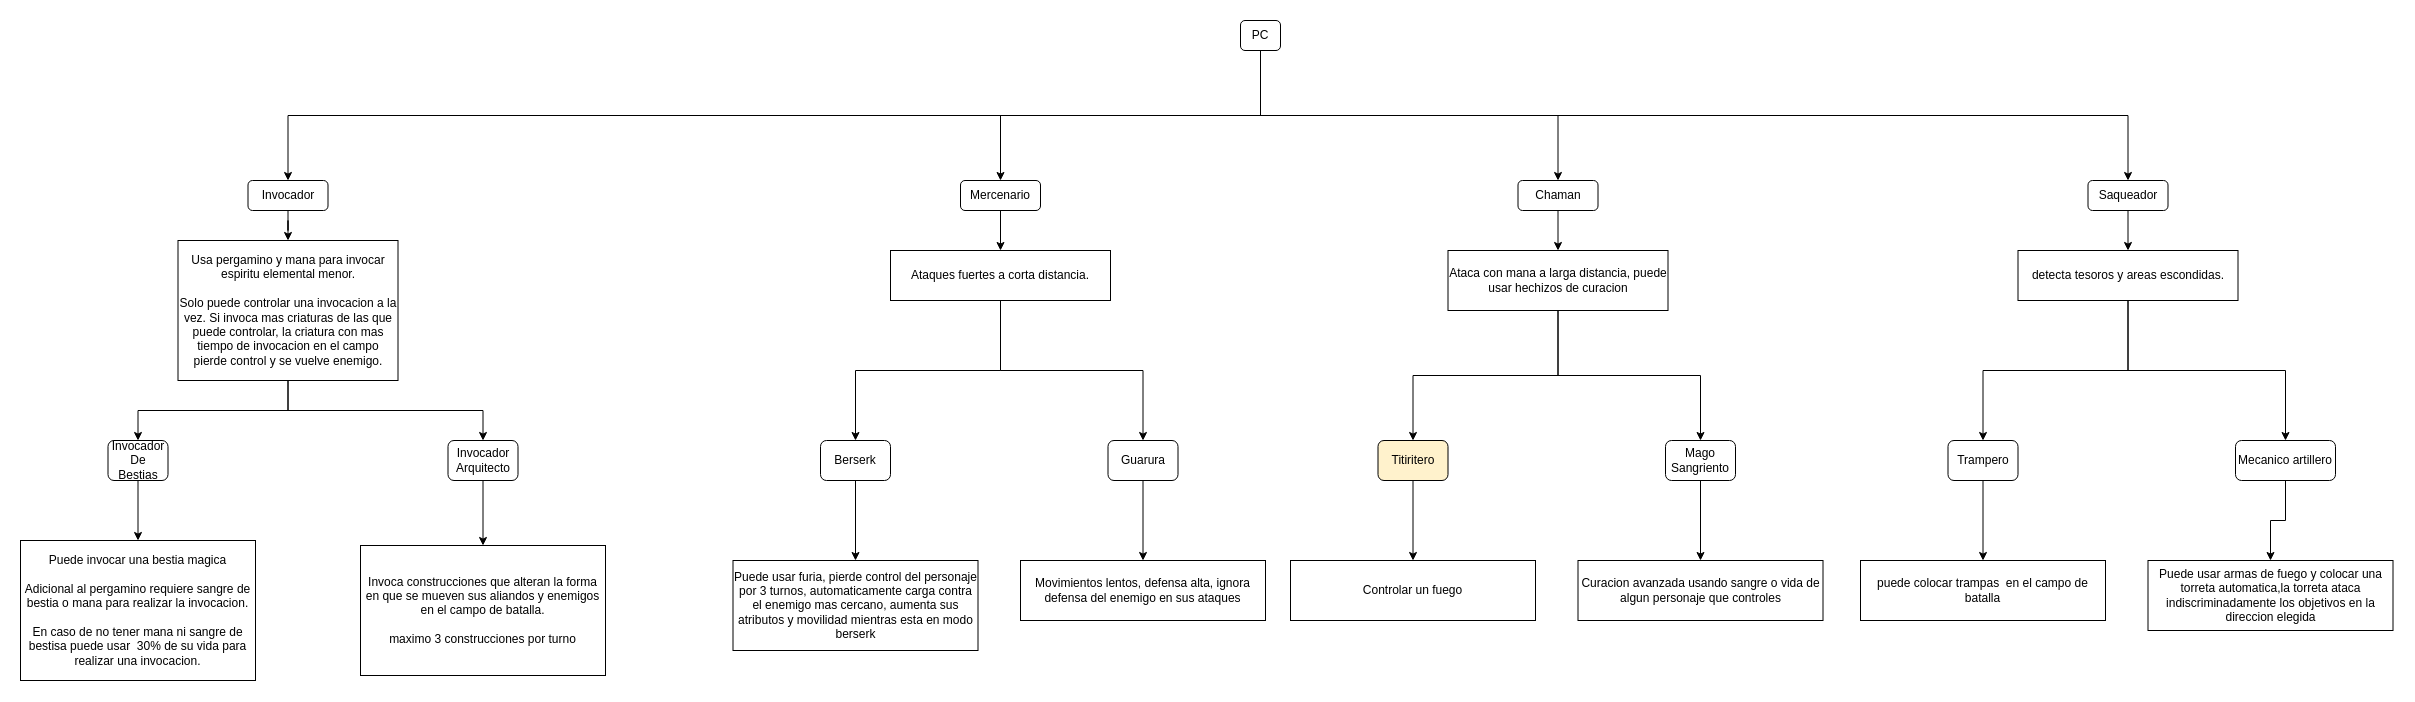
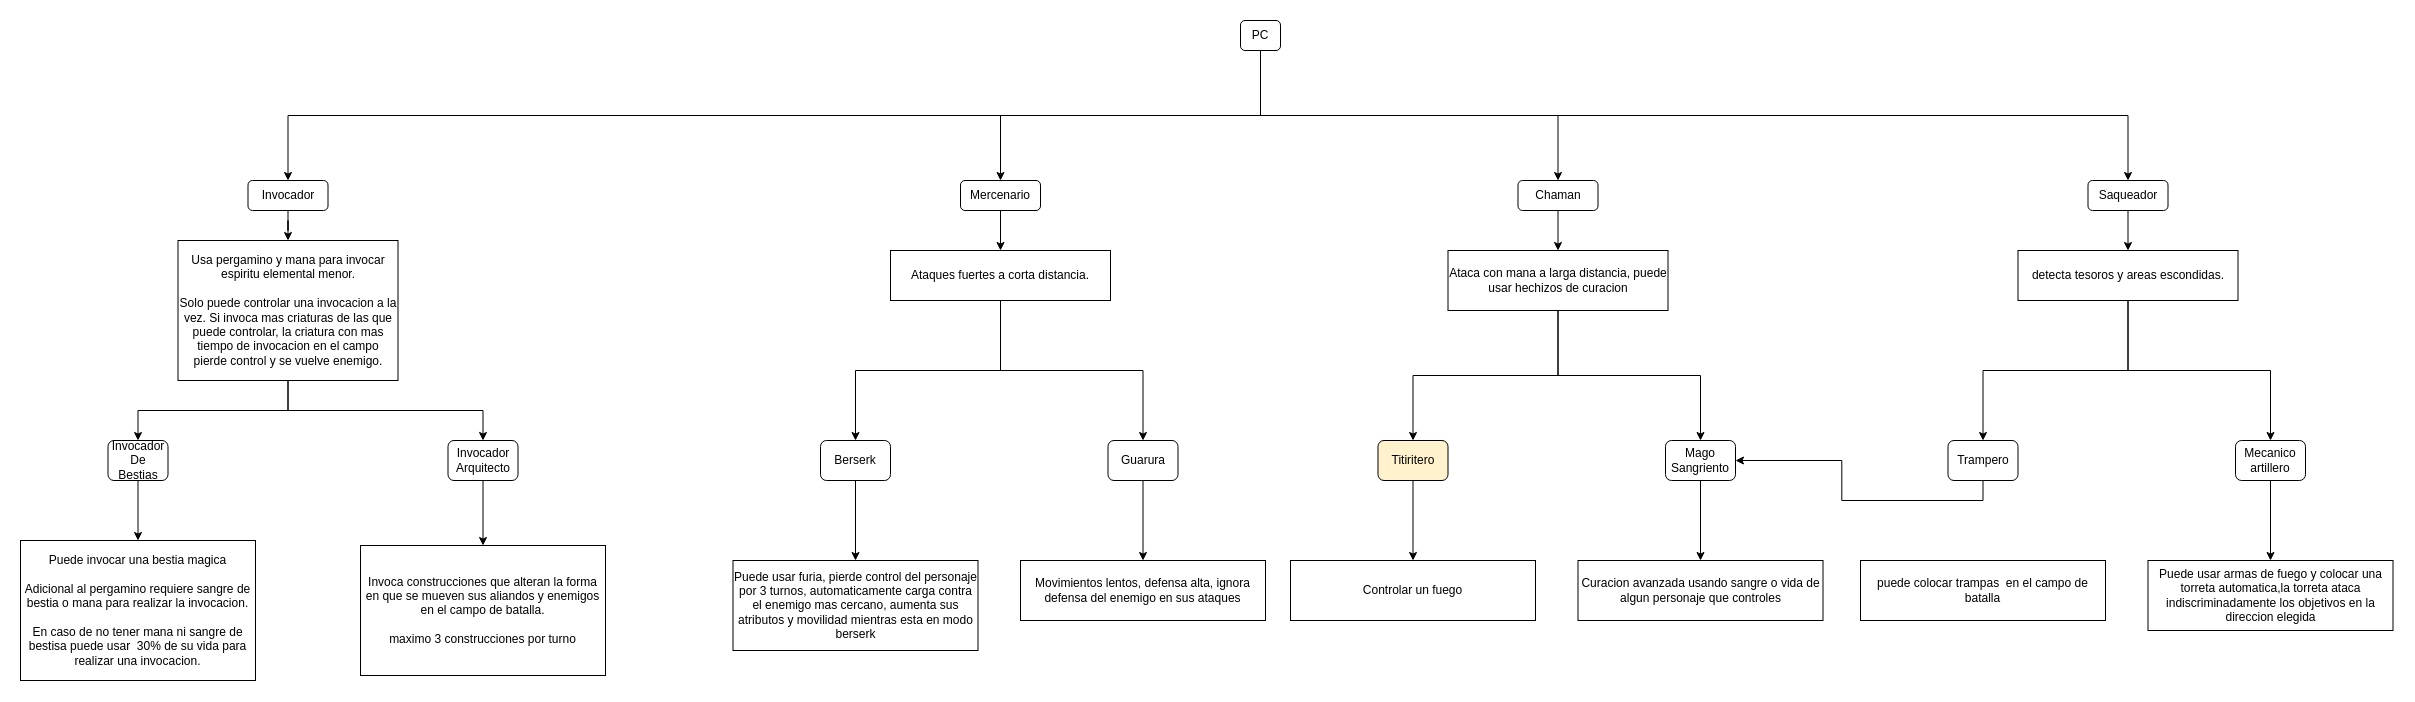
  <mxCell id="0" />
  <mxCell id="1" parent="0" />
  <mxCell id="2" style="edgeStyle=orthogonalEdgeStyle;rounded=0;orthogonalLoop=1;jettySize=auto;html=1;exitX=0.5;exitY=1;exitDx=0;exitDy=0;" edge="1" parent="1" source="6" target="8"><mxGeometry relative="1" as="geometry" /></mxCell>
  <mxCell id="3" style="edgeStyle=orthogonalEdgeStyle;rounded=0;orthogonalLoop=1;jettySize=auto;html=1;exitX=0.5;exitY=1;exitDx=0;exitDy=0;" edge="1" parent="1" source="6" target="19"><mxGeometry relative="1" as="geometry" /></mxCell>
  <mxCell id="4" style="edgeStyle=orthogonalEdgeStyle;rounded=0;orthogonalLoop=1;jettySize=auto;html=1;exitX=0.5;exitY=1;exitDx=0;exitDy=0;entryX=0.5;entryY=0;entryDx=0;entryDy=0;" edge="1" parent="1" source="6" target="30"><mxGeometry relative="1" as="geometry" /></mxCell>
  <mxCell id="5" style="edgeStyle=orthogonalEdgeStyle;rounded=0;orthogonalLoop=1;jettySize=auto;html=1;exitX=0.5;exitY=1;exitDx=0;exitDy=0;entryX=0.5;entryY=0;entryDx=0;entryDy=0;" edge="1" parent="1" source="6" target="41"><mxGeometry relative="1" as="geometry" /></mxCell>
  <mxCell id="6" value="PC" style="rounded=1;whiteSpace=wrap;html=1;" vertex="1" parent="1"><mxGeometry x="1240" y="20" width="40" height="30" as="geometry" /></mxCell>
  <mxCell id="7" value="" style="edgeStyle=orthogonalEdgeStyle;rounded=0;orthogonalLoop=1;jettySize=auto;html=1;" edge="1" parent="1" source="8" target="17"><mxGeometry relative="1" as="geometry" /></mxCell>
  <mxCell id="8" value="Invocador" style="rounded=1;whiteSpace=wrap;html=1;" vertex="1" parent="1"><mxGeometry x="247.5" y="180" width="80" height="30" as="geometry" /></mxCell>
  <mxCell id="9" value="" style="edgeStyle=orthogonalEdgeStyle;rounded=0;orthogonalLoop=1;jettySize=auto;html=1;entryX=0.5;entryY=0;entryDx=0;entryDy=0;" edge="1" parent="1" source="10" target="14"><mxGeometry relative="1" as="geometry"><mxPoint x="292.5" y="560" as="targetPoint" /></mxGeometry></mxCell>
  <mxCell id="10" value="Invocador De Bestias" style="rounded=1;whiteSpace=wrap;html=1;" vertex="1" parent="1"><mxGeometry x="107.5" y="440" width="60" height="40" as="geometry" /></mxCell>
  <mxCell id="11" value="" style="edgeStyle=orthogonalEdgeStyle;rounded=0;orthogonalLoop=1;jettySize=auto;html=1;" edge="1" parent="1" source="12" target="13"><mxGeometry relative="1" as="geometry" /></mxCell>
  <mxCell id="12" value="Invocador Arquitecto" style="rounded=1;whiteSpace=wrap;html=1;" vertex="1" parent="1"><mxGeometry x="447.5" y="440" width="70" height="40" as="geometry" /></mxCell>
  <mxCell id="13" value="&lt;div&gt;Invoca construcciones que alteran la forma en que se mueven sus aliandos y enemigos en el campo de batalla.&lt;/div&gt;&lt;div&gt;&lt;br&gt;&lt;/div&gt;&lt;div&gt;maximo 3 construcciones por turno&lt;br&gt;&lt;/div&gt;" style="rounded=0;whiteSpace=wrap;html=1;" vertex="1" parent="1"><mxGeometry x="360" y="545" width="245" height="130" as="geometry" /></mxCell>
  <mxCell id="14" value="&lt;div&gt;Puede invocar una bestia magica&lt;br&gt;&lt;/div&gt;&lt;div&gt;&lt;br&gt;&lt;/div&gt;&lt;div&gt;Adicional al pergamino requiere sangre de bestia o mana para realizar la invocacion.&lt;/div&gt;&lt;div&gt;&lt;br&gt;&lt;/div&gt;&lt;div&gt;En caso de no tener mana ni sangre de bestisa puede usar&amp;nbsp; 30% de su vida para realizar una invocacion.&lt;/div&gt;" style="rounded=0;whiteSpace=wrap;html=1;" vertex="1" parent="1"><mxGeometry x="20" y="540" width="235" height="140" as="geometry" /></mxCell>
  <mxCell id="15" value="" style="edgeStyle=orthogonalEdgeStyle;rounded=0;orthogonalLoop=1;jettySize=auto;html=1;" edge="1" parent="1" source="17" target="10"><mxGeometry relative="1" as="geometry"><Array as="points"><mxPoint x="287.5" y="410" /><mxPoint x="137.5" y="410" /></Array></mxGeometry></mxCell>
  <mxCell id="16" style="edgeStyle=orthogonalEdgeStyle;rounded=0;orthogonalLoop=1;jettySize=auto;html=1;exitX=0.5;exitY=1;exitDx=0;exitDy=0;entryX=0.5;entryY=0;entryDx=0;entryDy=0;" edge="1" parent="1" source="17" target="12"><mxGeometry relative="1" as="geometry"><Array as="points"><mxPoint x="287.5" y="410" /><mxPoint x="482.5" y="410" /></Array></mxGeometry></mxCell>
  <mxCell id="17" value="&lt;div&gt;Usa pergamino y mana para invocar espiritu elemental menor.&lt;/div&gt;&lt;div&gt;&lt;br&gt;&lt;/div&gt;&lt;div&gt;Solo puede controlar una invocacion a la vez. Si invoca mas criaturas de las que puede controlar, la criatura con mas tiempo de invocacion en el campo pierde control y se vuelve enemigo.&lt;/div&gt;" style="rounded=0;whiteSpace=wrap;html=1;" vertex="1" parent="1"><mxGeometry x="177.5" y="240" width="220" height="140" as="geometry" /></mxCell>
  <mxCell id="18" style="edgeStyle=orthogonalEdgeStyle;rounded=0;orthogonalLoop=1;jettySize=auto;html=1;exitX=0.5;exitY=1;exitDx=0;exitDy=0;entryX=0.5;entryY=0;entryDx=0;entryDy=0;" edge="1" parent="1" source="19" target="22"><mxGeometry relative="1" as="geometry" /></mxCell>
  <mxCell id="19" value="Mercenario" style="rounded=1;whiteSpace=wrap;html=1;" vertex="1" parent="1"><mxGeometry x="960" y="180" width="80" height="30" as="geometry" /></mxCell>
  <mxCell id="20" style="edgeStyle=orthogonalEdgeStyle;rounded=0;orthogonalLoop=1;jettySize=auto;html=1;exitX=0.5;exitY=1;exitDx=0;exitDy=0;" edge="1" parent="1" source="22" target="24"><mxGeometry relative="1" as="geometry" /></mxCell>
  <mxCell id="21" style="edgeStyle=orthogonalEdgeStyle;rounded=0;orthogonalLoop=1;jettySize=auto;html=1;exitX=0.5;exitY=1;exitDx=0;exitDy=0;" edge="1" parent="1" source="22" target="27"><mxGeometry relative="1" as="geometry" /></mxCell>
  <mxCell id="22" value="Ataques fuertes a corta distancia." style="rounded=0;whiteSpace=wrap;html=1;" vertex="1" parent="1"><mxGeometry x="890" y="250" width="220" height="50" as="geometry" /></mxCell>
  <mxCell id="23" style="edgeStyle=orthogonalEdgeStyle;rounded=0;orthogonalLoop=1;jettySize=auto;html=1;exitX=0.5;exitY=1;exitDx=0;exitDy=0;" edge="1" parent="1" source="24" target="25"><mxGeometry relative="1" as="geometry" /></mxCell>
  <mxCell id="24" value="Berserk" style="rounded=1;whiteSpace=wrap;html=1;" vertex="1" parent="1"><mxGeometry x="820" y="440" width="70" height="40" as="geometry" /></mxCell>
  <mxCell id="25" value="Puede usar furia, pierde control del personaje por 3 turnos, automaticamente carga contra el enemigo mas cercano, aumenta sus atributos y movilidad mientras esta en modo berserk" style="rounded=0;whiteSpace=wrap;html=1;" vertex="1" parent="1"><mxGeometry x="732.5" y="560" width="245" height="90" as="geometry" /></mxCell>
  <mxCell id="26" style="edgeStyle=orthogonalEdgeStyle;rounded=0;orthogonalLoop=1;jettySize=auto;html=1;exitX=0.5;exitY=1;exitDx=0;exitDy=0;" edge="1" parent="1" source="27" target="28"><mxGeometry relative="1" as="geometry" /></mxCell>
  <mxCell id="27" value="Guarura" style="rounded=1;whiteSpace=wrap;html=1;" vertex="1" parent="1"><mxGeometry x="1107.5" y="440" width="70" height="40" as="geometry" /></mxCell>
  <mxCell id="28" value="Movimientos lentos, defensa alta, ignora defensa del enemigo en sus ataques" style="rounded=0;whiteSpace=wrap;html=1;" vertex="1" parent="1"><mxGeometry x="1020" y="560" width="245" height="60" as="geometry" /></mxCell>
  <mxCell id="29" style="edgeStyle=orthogonalEdgeStyle;rounded=0;orthogonalLoop=1;jettySize=auto;html=1;exitX=0.5;exitY=1;exitDx=0;exitDy=0;entryX=0.5;entryY=0;entryDx=0;entryDy=0;" edge="1" parent="1" source="30" target="33"><mxGeometry relative="1" as="geometry" /></mxCell>
  <mxCell id="30" value="Chaman" style="rounded=1;whiteSpace=wrap;html=1;" vertex="1" parent="1"><mxGeometry x="1517.5" y="180" width="80" height="30" as="geometry" /></mxCell>
  <mxCell id="31" style="edgeStyle=orthogonalEdgeStyle;rounded=0;orthogonalLoop=1;jettySize=auto;html=1;exitX=0.5;exitY=1;exitDx=0;exitDy=0;" edge="1" parent="1" source="33" target="35"><mxGeometry relative="1" as="geometry" /></mxCell>
  <mxCell id="32" style="edgeStyle=orthogonalEdgeStyle;rounded=0;orthogonalLoop=1;jettySize=auto;html=1;exitX=0.5;exitY=1;exitDx=0;exitDy=0;" edge="1" parent="1" source="33" target="38"><mxGeometry relative="1" as="geometry" /></mxCell>
  <mxCell id="33" value="Ataca con mana a larga distancia, puede usar hechizos de curacion" style="rounded=0;whiteSpace=wrap;html=1;" vertex="1" parent="1"><mxGeometry x="1447.5" y="250" width="220" height="60" as="geometry" /></mxCell>
  <mxCell id="34" style="edgeStyle=orthogonalEdgeStyle;rounded=0;orthogonalLoop=1;jettySize=auto;html=1;exitX=0.5;exitY=1;exitDx=0;exitDy=0;" edge="1" parent="1" source="35" target="36"><mxGeometry relative="1" as="geometry" /></mxCell>
  <mxCell id="35" value="Titiritero" style="rounded=1;whiteSpace=wrap;html=1;fillColor=#fff2cc;" vertex="1" parent="1"><mxGeometry x="1377.5" y="440" width="70" height="40" as="geometry" /></mxCell>
  <mxCell id="36" value="&lt;div&gt;Controlar un fuego&lt;br&gt;&lt;/div&gt;" style="rounded=0;whiteSpace=wrap;html=1;" vertex="1" parent="1"><mxGeometry x="1290" y="560" width="245" height="60" as="geometry" /></mxCell>
  <mxCell id="37" style="edgeStyle=orthogonalEdgeStyle;rounded=0;orthogonalLoop=1;jettySize=auto;html=1;exitX=0.5;exitY=1;exitDx=0;exitDy=0;" edge="1" parent="1" source="38" target="39"><mxGeometry relative="1" as="geometry" /></mxCell>
  <mxCell id="38" value="Mago Sangriento" style="rounded=1;whiteSpace=wrap;html=1;" vertex="1" parent="1"><mxGeometry x="1665" y="440" width="70" height="40" as="geometry" /></mxCell>
  <mxCell id="39" value="Curacion avanzada usando sangre o vida de algun personaje que controles" style="rounded=0;whiteSpace=wrap;html=1;" vertex="1" parent="1"><mxGeometry x="1577.5" y="560" width="245" height="60" as="geometry" /></mxCell>
  <mxCell id="40" style="edgeStyle=orthogonalEdgeStyle;rounded=0;orthogonalLoop=1;jettySize=auto;html=1;exitX=0.5;exitY=1;exitDx=0;exitDy=0;entryX=0.5;entryY=0;entryDx=0;entryDy=0;" edge="1" parent="1" source="41" target="44"><mxGeometry relative="1" as="geometry" /></mxCell>
  <mxCell id="41" value="Saqueador" style="rounded=1;whiteSpace=wrap;html=1;" vertex="1" parent="1"><mxGeometry x="2087.5" y="180" width="80" height="30" as="geometry" /></mxCell>
  <mxCell id="42" style="edgeStyle=orthogonalEdgeStyle;rounded=0;orthogonalLoop=1;jettySize=auto;html=1;exitX=0.5;exitY=1;exitDx=0;exitDy=0;" edge="1" parent="1" source="44" target="46"><mxGeometry relative="1" as="geometry" /></mxCell>
  <mxCell id="43" style="edgeStyle=orthogonalEdgeStyle;rounded=0;orthogonalLoop=1;jettySize=auto;html=1;exitX=0.5;exitY=1;exitDx=0;exitDy=0;" edge="1" parent="1" source="44" target="49"><mxGeometry relative="1" as="geometry" /></mxCell>
  <mxCell id="44" value="detecta tesoros y areas escondidas. " style="rounded=0;whiteSpace=wrap;html=1;" vertex="1" parent="1"><mxGeometry x="2017.5" y="250" width="220" height="50" as="geometry" /></mxCell>
- <mxCell id="45" style="edgeStyle=orthogonalEdgeStyle;rounded=0;orthogonalLoop=1;jettySize=auto;html=1;exitX=0.5;exitY=1;exitDx=0;exitDy=0;" edge="1" parent="1" source="46" target="47"><mxGeometry relative="1" as="geometry" /></mxCell>
+ <mxCell id="45" style="edgeStyle=orthogonalEdgeStyle;rounded=0;orthogonalLoop=1;jettySize=auto;html=1;exitX=0.5;exitY=1;exitDx=0;exitDy=0;" edge="1" parent="1" source="46" target="38"><mxGeometry relative="1" as="geometry" /></mxCell>
  <mxCell id="46" value="Trampero" style="rounded=1;whiteSpace=wrap;html=1;" vertex="1" parent="1"><mxGeometry x="1947.5" y="440" width="70" height="40" as="geometry" /></mxCell>
  <mxCell id="47" value="puede colocar trampas&amp;nbsp; en el campo de batalla" style="rounded=0;whiteSpace=wrap;html=1;" vertex="1" parent="1"><mxGeometry x="1860" y="560" width="245" height="60" as="geometry" /></mxCell>
  <mxCell id="48" style="edgeStyle=orthogonalEdgeStyle;rounded=0;orthogonalLoop=1;jettySize=auto;html=1;exitX=0.5;exitY=1;exitDx=0;exitDy=0;" edge="1" parent="1" source="49" target="50"><mxGeometry relative="1" as="geometry" /></mxCell>
- <mxCell id="49" value="Mecanico artillero" style="rounded=1;whiteSpace=wrap;html=1;" vertex="1" parent="1"><mxGeometry x="2235" y="440" width="100" height="40" as="geometry" /></mxCell>
+ <mxCell id="49" value="Mecanico artillero" style="rounded=1;whiteSpace=wrap;html=1;" vertex="1" parent="1"><mxGeometry x="2235" y="440" width="70" height="40" as="geometry" /></mxCell>
  <mxCell id="50" value="Puede usar armas de fuego y colocar una torreta automatica,la torreta ataca indiscriminadamente los objetivos en la direccion elegida" style="rounded=0;whiteSpace=wrap;html=1;" vertex="1" parent="1"><mxGeometry x="2147.5" y="560" width="245" height="70" as="geometry" /></mxCell>
